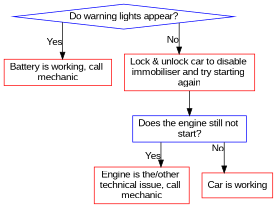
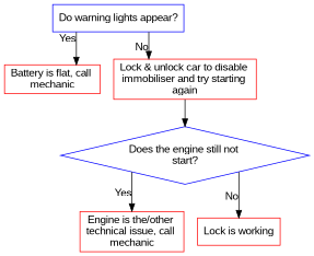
  digraph {
    fontname="Liberation Sans"
    splines=ortho
    node [color=red fontcolor=black fontname="Liberation Sans" shape=rectangle style=solid]
    edge [fontname="Liberation Sans" style=solid xlabel=Yes]
-   n1 [color=blue label="Do warning lights appear?" shape=diamond]
-   n2 [label="Battery is working, call \nmechanic"]
+   n1 [color=blue label="Do warning lights appear?" shape=box]
+   n2 [label="Battery is flat, call \nmechanic"]
    n3 [label="Lock & unlock car to disable \nimmobiliser and try starting \nagain"]
-   n4 [color=blue label="Does the engine still not \nstart?" shape=box]
+   n4 [color=blue label="Does the engine still not \nstart?" shape=diamond]
    n5 [label="Engine is the/other \ntechnical issue, call \nmechanic"]
-   n6 [label="Car is working"]
+   n6 [label="Lock is working"]
    n1 -> n2
    n1 -> n3 [xlabel=No]
    n3 -> n4 [xlabel=""]
    n4 -> n5
    n4 -> n6 [xlabel=No]
  }
